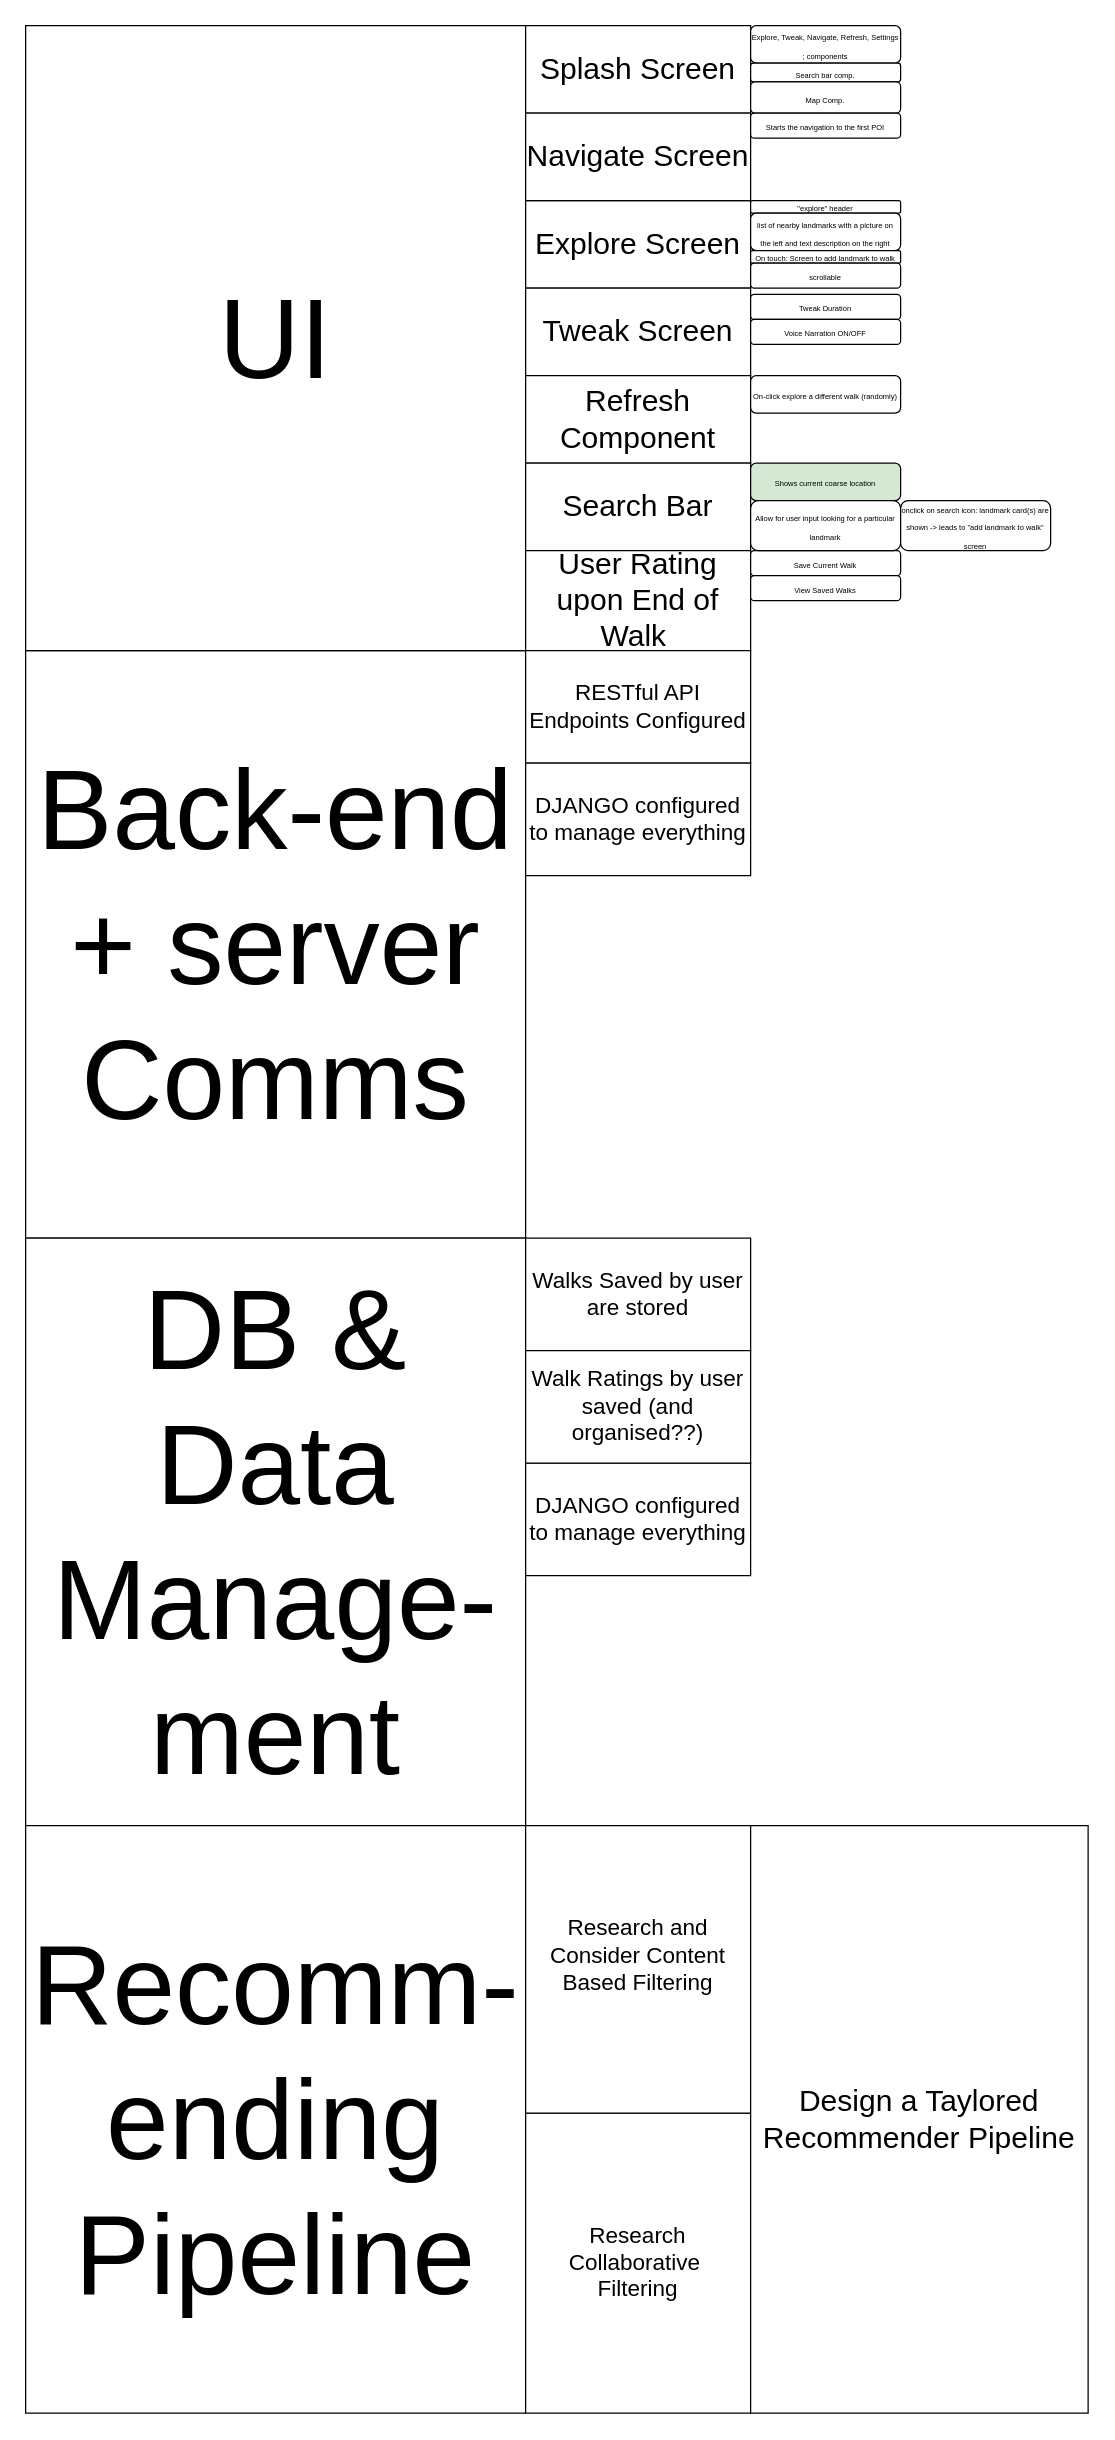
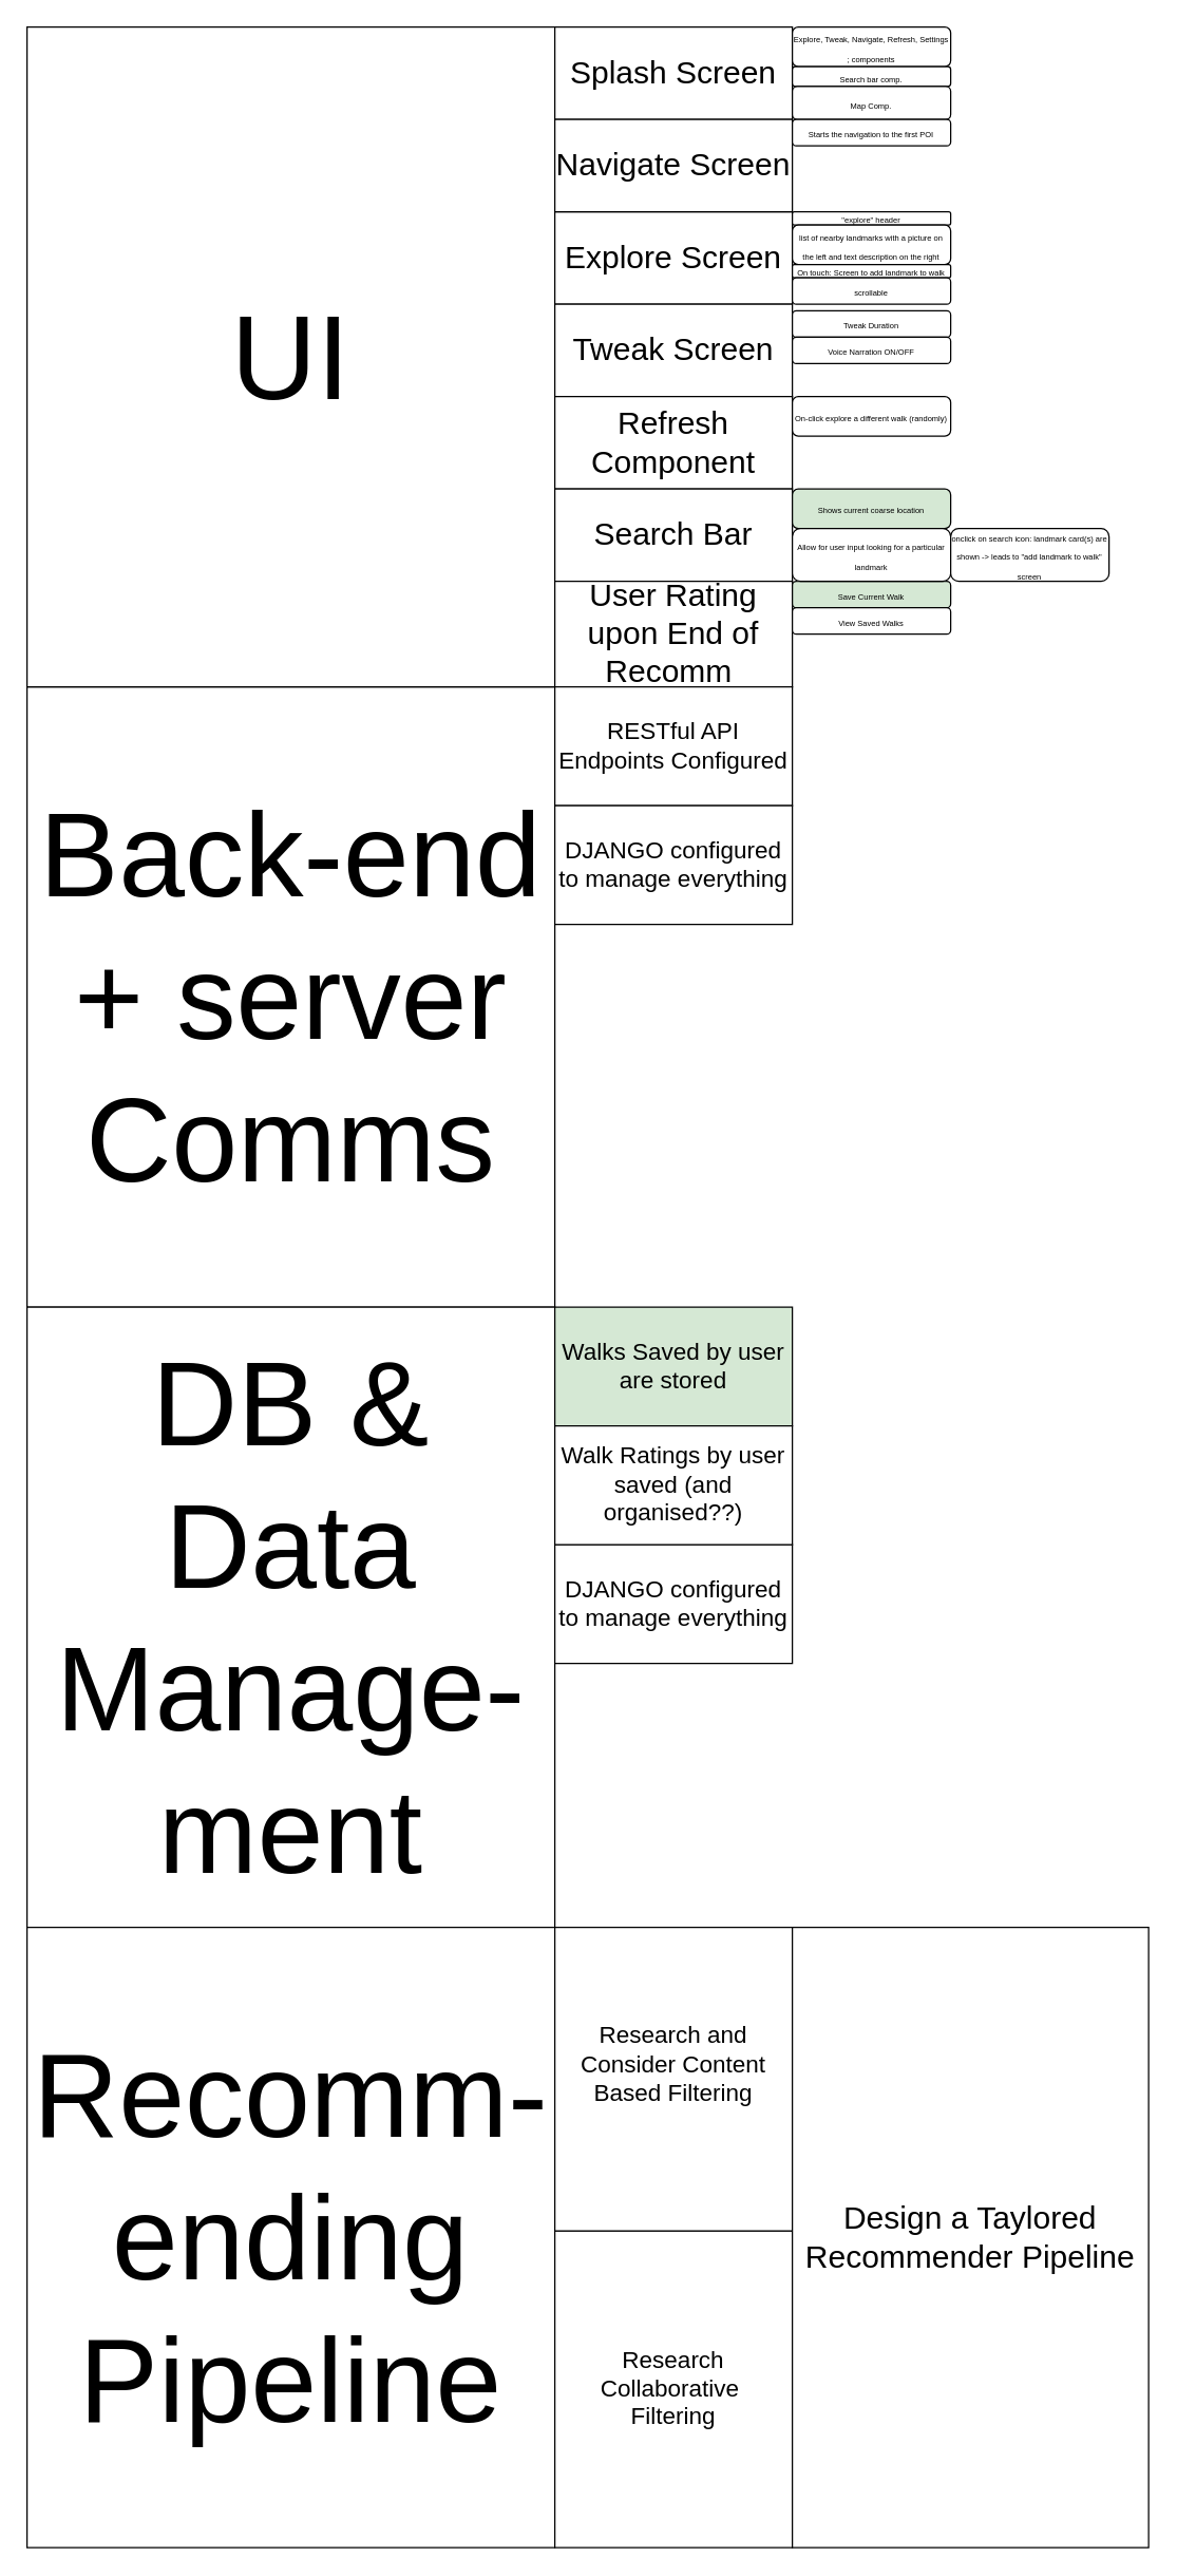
  <mxCell id="0" />
  <mxCell id="1" parent="0" />
  <mxCell id="2" value="&lt;font style=&quot;font-size: 90px;&quot;&gt;Back-end + server Comms&lt;/font&gt;" style="rounded=0;whiteSpace=wrap;html=1;" vertex="1" parent="1"><mxGeometry x="20" y="520" width="400" height="470" as="geometry" /></mxCell>
  <mxCell id="3" value="&lt;font style=&quot;font-size: 90px;&quot;&gt;UI&lt;/font&gt;" style="rounded=0;whiteSpace=wrap;html=1;" vertex="1" parent="1"><mxGeometry x="20" y="20" width="400" height="500" as="geometry" /></mxCell>
  <mxCell id="4" value="&lt;font style=&quot;font-size: 90px;&quot;&gt;DB &amp;amp; Data Manage-m&lt;/font&gt;&lt;span style=&quot;font-size: 90px; background-color: initial;&quot;&gt;ent&lt;/span&gt;" style="rounded=0;whiteSpace=wrap;html=1;" vertex="1" parent="1"><mxGeometry x="20" y="990" width="400" height="470" as="geometry" /></mxCell>
  <mxCell id="5" value="&lt;font style=&quot;font-size: 90px;&quot;&gt;Recomm-ending Pipeline&lt;/font&gt;" style="rounded=0;whiteSpace=wrap;html=1;" vertex="1" parent="1"><mxGeometry x="20" y="1460" width="400" height="470" as="geometry" /></mxCell>
  <mxCell id="6" value="&lt;font style=&quot;font-size: 24px;&quot;&gt;Splash Screen&lt;/font&gt;" style="rounded=0;whiteSpace=wrap;html=1;" vertex="1" parent="1"><mxGeometry x="420" y="20" width="180" height="70" as="geometry" /></mxCell>
  <mxCell id="7" value="&lt;span style=&quot;font-size: 24px;&quot;&gt;Explore Screen&lt;/span&gt;" style="rounded=0;whiteSpace=wrap;html=1;" vertex="1" parent="1"><mxGeometry x="420" y="160" width="180" height="70" as="geometry" /></mxCell>
  <mxCell id="8" value="&lt;font style=&quot;font-size: 24px;&quot;&gt;Tweak Screen&lt;/font&gt;" style="rounded=0;whiteSpace=wrap;html=1;" vertex="1" parent="1"><mxGeometry x="420" y="230" width="180" height="70" as="geometry" /></mxCell>
  <mxCell id="9" value="&lt;font style=&quot;font-size: 24px;&quot;&gt;Refresh Component&lt;/font&gt;" style="rounded=0;whiteSpace=wrap;html=1;" vertex="1" parent="1"><mxGeometry x="420" y="300" width="180" height="70" as="geometry" /></mxCell>
  <mxCell id="10" value="&lt;span style=&quot;font-size: 24px;&quot;&gt;Search Bar&lt;/span&gt;" style="rounded=0;whiteSpace=wrap;html=1;" vertex="1" parent="1"><mxGeometry x="420" y="370" width="180" height="70" as="geometry" /></mxCell>
- <mxCell id="11" value="&lt;font style=&quot;font-size: 24px;&quot;&gt;User Rating upon End of Walk&amp;nbsp;&lt;/font&gt;" style="rounded=0;whiteSpace=wrap;html=1;" vertex="1" parent="1"><mxGeometry x="420" y="440" width="180" height="80" as="geometry" /></mxCell>
+ <mxCell id="11" value="&lt;font style=&quot;font-size: 24px;&quot;&gt;User Rating upon End of Recomm&amp;nbsp;&lt;/font&gt;" style="rounded=0;whiteSpace=wrap;html=1;" vertex="1" parent="1"><mxGeometry x="420" y="440" width="180" height="80" as="geometry" /></mxCell>
  <mxCell id="12" value="&lt;font style=&quot;font-size: 18px;&quot;&gt;RESTful API Endpoints Configured&lt;/font&gt;" style="rounded=0;whiteSpace=wrap;html=1;" vertex="1" parent="1"><mxGeometry x="420" y="520" width="180" height="90" as="geometry" /></mxCell>
  <mxCell id="13" value="&lt;font style=&quot;font-size: 18px;&quot;&gt;DJANGO configured to manage everything&lt;/font&gt;" style="rounded=0;whiteSpace=wrap;html=1;" vertex="1" parent="1"><mxGeometry x="420" y="610" width="180" height="90" as="geometry" /></mxCell>
- <mxCell id="14" value="&lt;span style=&quot;font-size: 18px;&quot;&gt;Walks Saved by user are stored&lt;/span&gt;" style="rounded=0;whiteSpace=wrap;html=1;" vertex="1" parent="1"><mxGeometry x="420" y="990" width="180" height="90" as="geometry" /></mxCell>
+ <mxCell id="14" value="&lt;span style=&quot;font-size: 18px;&quot;&gt;Walks Saved by user are stored&lt;/span&gt;" style="rounded=0;whiteSpace=wrap;html=1;fillColor=#d5e8d4;" vertex="1" parent="1"><mxGeometry x="420" y="990" width="180" height="90" as="geometry" /></mxCell>
  <mxCell id="15" value="&lt;font style=&quot;font-size: 18px;&quot;&gt;DJANGO configured to manage everything&lt;/font&gt;" style="rounded=0;whiteSpace=wrap;html=1;" vertex="1" parent="1"><mxGeometry x="420" y="1170" width="180" height="90" as="geometry" /></mxCell>
  <mxCell id="16" value="&lt;span style=&quot;font-size: 18px;&quot;&gt;Research Collaborative&amp;nbsp;&lt;/span&gt;&lt;div&gt;&lt;span style=&quot;font-size: 18px;&quot;&gt;Filtering&lt;/span&gt;&lt;/div&gt;" style="rounded=0;whiteSpace=wrap;html=1;" vertex="1" parent="1"><mxGeometry x="420" y="1690" width="180" height="240" as="geometry" /></mxCell>
  <mxCell id="17" value="&lt;font style=&quot;font-size: 18px;&quot;&gt;Research and Consider Content Based Filtering&lt;/font&gt;&lt;div&gt;&lt;font style=&quot;font-size: 18px;&quot;&gt;&lt;br&gt;&lt;/font&gt;&lt;/div&gt;" style="rounded=0;whiteSpace=wrap;html=1;" vertex="1" parent="1"><mxGeometry x="420" y="1460" width="180" height="230" as="geometry" /></mxCell>
  <mxCell id="18" value="&lt;font style=&quot;font-size: 24px;&quot;&gt;Design a Taylored Recommender Pipeline&lt;/font&gt;" style="rounded=0;whiteSpace=wrap;html=1;" vertex="1" parent="1"><mxGeometry x="600" y="1460" width="270" height="470" as="geometry" /></mxCell>
  <mxCell id="19" value="&lt;div style=&quot;&quot;&gt;&lt;span style=&quot;font-size: 6px; background-color: initial;&quot;&gt;Explore, Tweak, Navigate, Refresh, Settings ; components&lt;/span&gt;&lt;/div&gt;" style="rounded=1;whiteSpace=wrap;html=1;align=center;" vertex="1" parent="1"><mxGeometry x="600" y="20" width="120" height="30" as="geometry" /></mxCell>
  <mxCell id="20" value="&lt;font style=&quot;font-size: 6px;&quot;&gt;Search bar comp.&lt;/font&gt;" style="rounded=1;whiteSpace=wrap;html=1;" vertex="1" parent="1"><mxGeometry x="600" y="50" width="120" height="15" as="geometry" /></mxCell>
  <mxCell id="21" value="&lt;span style=&quot;font-size: 24px;&quot;&gt;Navigate&lt;/span&gt;&lt;span style=&quot;font-size: 24px; background-color: initial;&quot;&gt;&amp;nbsp;Screen&lt;/span&gt;" style="rounded=0;whiteSpace=wrap;html=1;" vertex="1" parent="1"><mxGeometry x="420" y="90" width="180" height="70" as="geometry" /></mxCell>
  <mxCell id="22" value="&lt;font style=&quot;font-size: 6px;&quot;&gt;Map Comp.&lt;/font&gt;" style="rounded=1;whiteSpace=wrap;html=1;" vertex="1" parent="1"><mxGeometry x="600" y="65" width="120" height="25" as="geometry" /></mxCell>
  <mxCell id="23" value="&lt;span style=&quot;font-size: 18px;&quot;&gt;Walk Ratings by user saved (and organised??)&lt;/span&gt;" style="rounded=0;whiteSpace=wrap;html=1;" vertex="1" parent="1"><mxGeometry x="420" y="1080" width="180" height="90" as="geometry" /></mxCell>
  <mxCell id="24" value="&lt;font style=&quot;font-size: 6px;&quot;&gt;Starts the navigation to the first POI&lt;/font&gt;" style="rounded=1;whiteSpace=wrap;html=1;" vertex="1" parent="1"><mxGeometry x="600" y="90" width="120" height="20" as="geometry" /></mxCell>
  <mxCell id="25" value="&lt;font style=&quot;font-size: 6px;&quot;&gt;&quot;explore&quot; header&lt;/font&gt;" style="rounded=1;whiteSpace=wrap;html=1;" vertex="1" parent="1"><mxGeometry x="600" y="160" width="120" height="10" as="geometry" /></mxCell>
  <mxCell id="26" value="&lt;font style=&quot;font-size: 6px;&quot;&gt;list of nearby landmarks with a picture on the left and text description on the right&lt;/font&gt;" style="rounded=1;whiteSpace=wrap;html=1;" vertex="1" parent="1"><mxGeometry x="600" y="170" width="120" height="30" as="geometry" /></mxCell>
  <mxCell id="27" value="&lt;font style=&quot;font-size: 6px;&quot;&gt;On touch: Screen to add landmark to walk&lt;/font&gt;" style="rounded=1;whiteSpace=wrap;html=1;" vertex="1" parent="1"><mxGeometry x="600" y="200" width="120" height="10" as="geometry" /></mxCell>
  <mxCell id="28" value="&lt;font style=&quot;font-size: 6px;&quot;&gt;scrollable&lt;/font&gt;" style="rounded=1;whiteSpace=wrap;html=1;" vertex="1" parent="1"><mxGeometry x="600" y="210" width="120" height="20" as="geometry" /></mxCell>
  <mxCell id="29" value="&lt;font style=&quot;font-size: 6px;&quot;&gt;Tweak Duration&lt;/font&gt;" style="rounded=1;whiteSpace=wrap;html=1;" vertex="1" parent="1"><mxGeometry x="600" y="235" width="120" height="20" as="geometry" /></mxCell>
  <mxCell id="30" value="&lt;font style=&quot;font-size: 6px;&quot;&gt;Voice Narration ON/OFF&lt;/font&gt;" style="rounded=1;whiteSpace=wrap;html=1;" vertex="1" parent="1"><mxGeometry x="600" y="255" width="120" height="20" as="geometry" /></mxCell>
  <mxCell id="31" value="&lt;font style=&quot;font-size: 6px;&quot;&gt;On-click explore a different walk (randomly)&lt;/font&gt;" style="rounded=1;whiteSpace=wrap;html=1;" vertex="1" parent="1"><mxGeometry x="600" y="300" width="120" height="30" as="geometry" /></mxCell>
- <mxCell id="32" value="&lt;font style=&quot;font-size: 6px;&quot;&gt;Save Current Walk&lt;/font&gt;" style="rounded=1;whiteSpace=wrap;html=1;" vertex="1" parent="1"><mxGeometry x="600" y="440" width="120" height="20" as="geometry" /></mxCell>
+ <mxCell id="32" value="&lt;font style=&quot;font-size: 6px;&quot;&gt;Save Current Walk&lt;/font&gt;" style="rounded=1;whiteSpace=wrap;html=1;fillColor=#d5e8d4;" vertex="1" parent="1"><mxGeometry x="600" y="440" width="120" height="20" as="geometry" /></mxCell>
  <mxCell id="33" value="&lt;font style=&quot;font-size: 6px;&quot;&gt;View Saved Walks&lt;/font&gt;" style="rounded=1;whiteSpace=wrap;html=1;" vertex="1" parent="1"><mxGeometry x="600" y="460" width="120" height="20" as="geometry" /></mxCell>
  <mxCell id="34" value="&lt;font style=&quot;font-size: 6px;&quot;&gt;Shows current coarse location&lt;/font&gt;" style="rounded=1;whiteSpace=wrap;html=1;fillColor=#d5e8d4;" vertex="1" parent="1"><mxGeometry x="600" y="370" width="120" height="30" as="geometry" /></mxCell>
  <mxCell id="35" value="&lt;font style=&quot;font-size: 6px;&quot;&gt;Allow for user input looking for a particular landmark&lt;/font&gt;" style="rounded=1;whiteSpace=wrap;html=1;" vertex="1" parent="1"><mxGeometry x="600" y="400" width="120" height="40" as="geometry" /></mxCell>
  <mxCell id="36" value="&lt;font style=&quot;font-size: 6px;&quot;&gt;onclick on search &lt;font style=&quot;&quot;&gt;icon: landmark card(s) are shown -&amp;gt; leads to &quot;add landmark to walk&quot; screen&lt;/font&gt;&lt;/font&gt;" style="rounded=1;whiteSpace=wrap;html=1;" vertex="1" parent="1"><mxGeometry x="720" y="400" width="120" height="40" as="geometry" /></mxCell>
